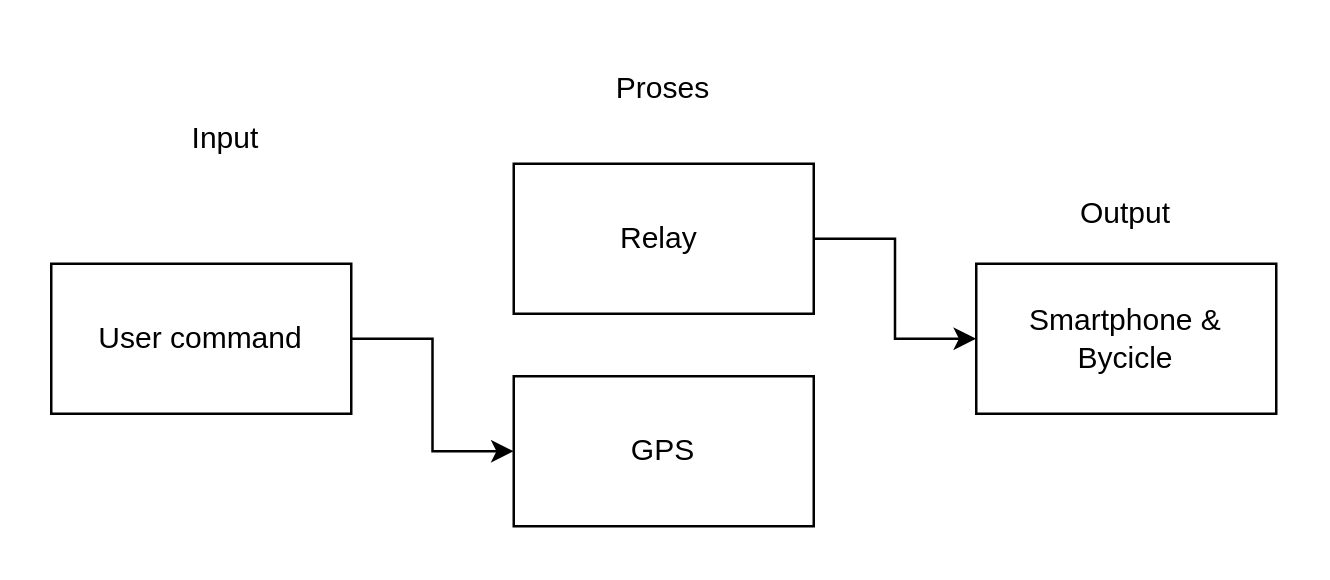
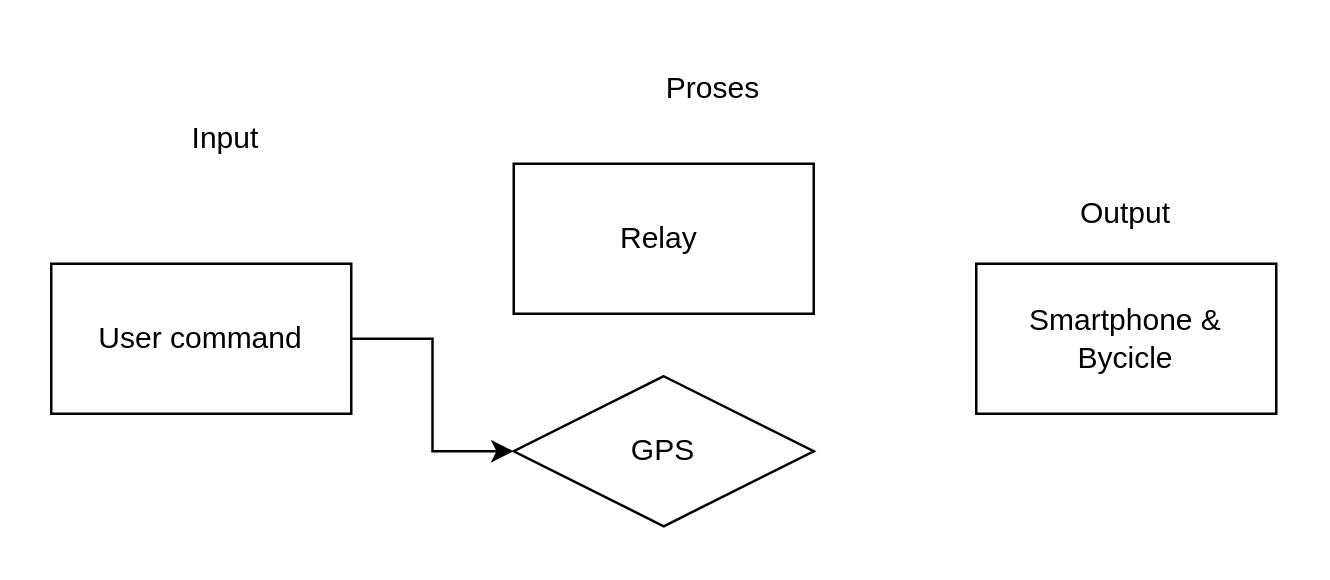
  <mxCell id="0" />
  <mxCell id="1" parent="0" />
  <mxCell id="2" style="edgeStyle=orthogonalEdgeStyle;rounded=0;orthogonalLoop=1;jettySize=auto;html=1;exitX=1;exitY=0.5;exitDx=0;exitDy=0;entryX=0;entryY=0.5;entryDx=0;entryDy=0;" edge="1" parent="1" source="3" target="10"><mxGeometry relative="1" as="geometry" /></mxCell>
  <mxCell id="3" value="User command" style="rounded=0;whiteSpace=wrap;html=1;" vertex="1" parent="1"><mxGeometry x="20" y="105" width="120" height="60" as="geometry" /></mxCell>
  <mxCell id="4" value="Input" style="text;html=1;align=center;verticalAlign=middle;whiteSpace=wrap;rounded=0;" vertex="1" parent="1"><mxGeometry x="60" y="40" width="60" height="30" as="geometry" /></mxCell>
- <mxCell id="5" value="Proses" style="text;html=1;align=center;verticalAlign=middle;whiteSpace=wrap;rounded=0;" vertex="1" parent="1"><mxGeometry x="235" y="20" width="60" height="30" as="geometry" /></mxCell>
+ <mxCell id="5" value="Proses" style="text;html=1;align=center;verticalAlign=middle;whiteSpace=wrap;rounded=0;" vertex="1" parent="1"><mxGeometry x="255" y="20" width="60" height="30" as="geometry" /></mxCell>
  <mxCell id="6" value="Smartphone &amp;amp; Bycicle" style="rounded=0;whiteSpace=wrap;html=1;" vertex="1" parent="1"><mxGeometry x="390" y="105" width="120" height="60" as="geometry" /></mxCell>
  <mxCell id="7" value="Output" style="text;html=1;align=center;verticalAlign=middle;whiteSpace=wrap;rounded=0;" vertex="1" parent="1"><mxGeometry x="420" y="70" width="60" height="30" as="geometry" /></mxCell>
- <mxCell id="8" style="edgeStyle=orthogonalEdgeStyle;rounded=0;orthogonalLoop=1;jettySize=auto;html=1;exitX=1;exitY=0.5;exitDx=0;exitDy=0;entryX=0;entryY=0.5;entryDx=0;entryDy=0;" edge="1" parent="1" source="9" target="6"><mxGeometry relative="1" as="geometry" /></mxCell>
  <mxCell id="9" value="Relay&amp;nbsp;" style="rounded=0;whiteSpace=wrap;html=1;" vertex="1" parent="1"><mxGeometry x="205" y="65" width="120" height="60" as="geometry" /></mxCell>
- <mxCell id="10" value="GPS" style="rounded=0;whiteSpace=wrap;html=1;" vertex="1" parent="1"><mxGeometry x="205" y="150" width="120" height="60" as="geometry" /></mxCell>
+ <mxCell id="10" value="GPS" style="rhombus;whiteSpace=wrap;html=1;" vertex="1" parent="1"><mxGeometry x="205" y="150" width="120" height="60" as="geometry" /></mxCell>
